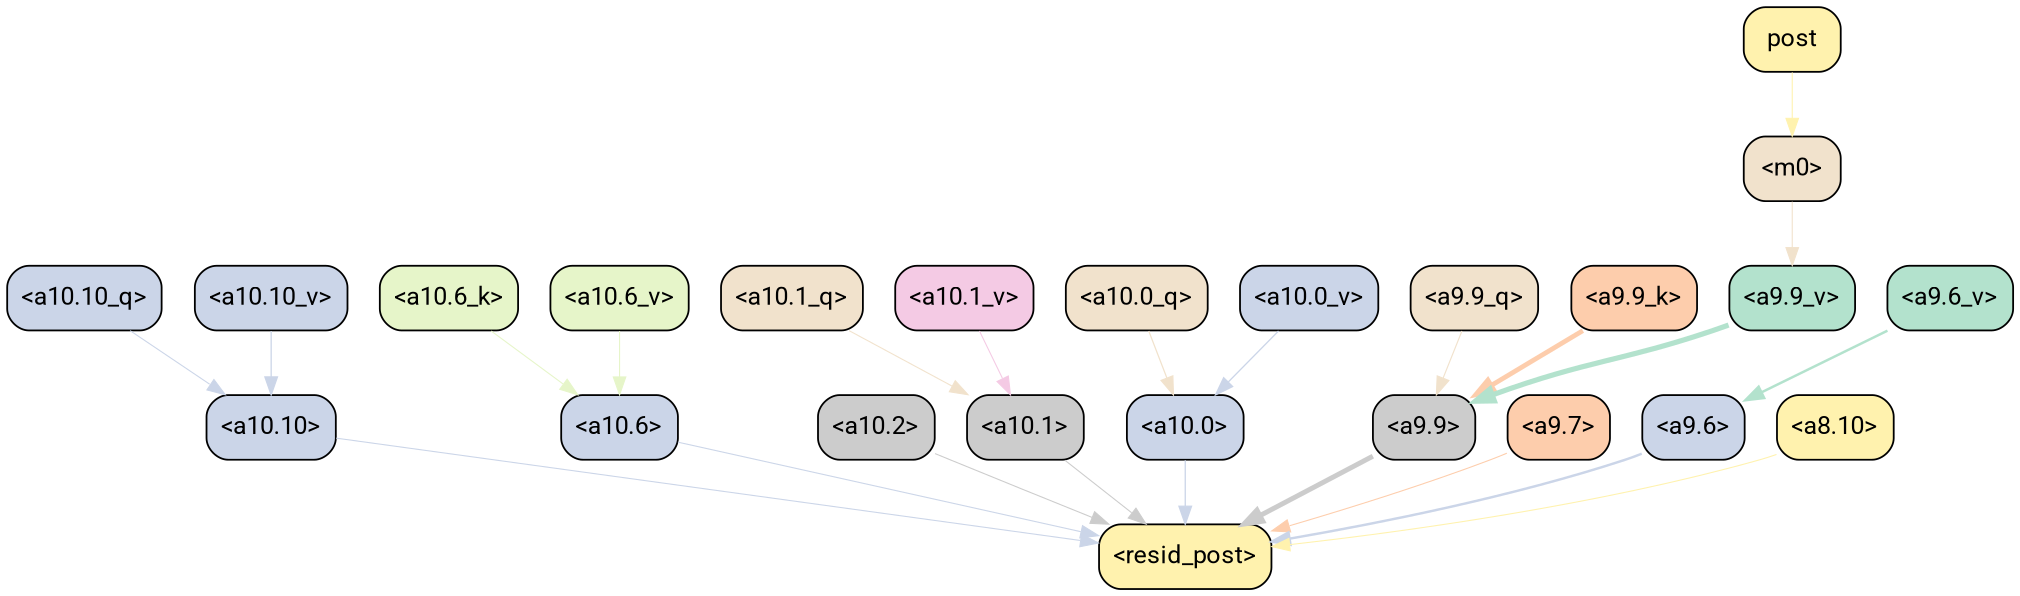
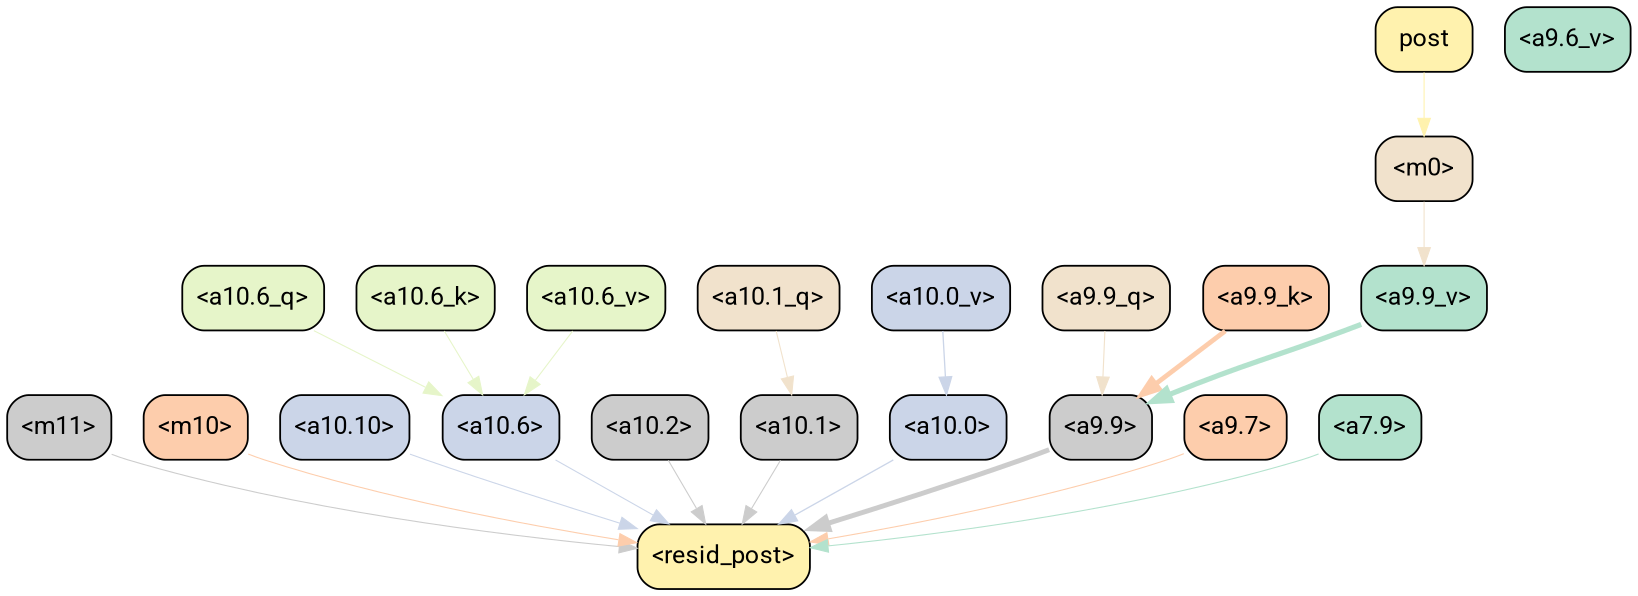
  strict digraph {
    fontname=Roboto
    splines=true
    node [color=black fillcolor="#cbd5e8" fontname=Roboto shape=box style="filled, rounded"]
    edge [color="#cbd5e8" fontname=Roboto penwidth=0.6]
+   "<m11>" [fillcolor="#cccccc"]
    "<resid_post>" [fillcolor="#fff2ae"]
+   "<m10>" [fillcolor="#fdcdac"]
    "<a10.10>"
    "<a10.6>"
    "<a10.2>" [fillcolor="#cccccc"]
    "<a10.1>" [fillcolor="#cccccc"]
    "<a10.0>"
    "<a9.9>" [fillcolor="#cccccc"]
    "<a9.7>" [fillcolor="#fdcdac"]
-   "<a9.6>"
-   "<a8.10>" [fillcolor="#fff2ae"]
-   "<a10.10_q>"
+   "<a7.9>" [fillcolor="#b3e2cd"]
+   "<a10.6_q>" [fillcolor="#e6f5c9"]
    "<a10.1_q>" [fillcolor="#f1e2cc"]
-   "<a10.0_q>" [fillcolor="#f1e2cc"]
    "<a10.6_k>" [fillcolor="#e6f5c9"]
-   "<a10.10_v>"
    "<a10.6_v>" [fillcolor="#e6f5c9"]
-   "<a10.1_v>" [fillcolor="#f4cae4"]
    "<a10.0_v>"
    "<a9.9_q>" [fillcolor="#f1e2cc"]
    "<a9.9_k>" [fillcolor="#fdcdac"]
    "<a9.9_v>" [fillcolor="#b3e2cd"]
    "<a9.6_v>" [fillcolor="#b3e2cd"]
    "<m0>" [fillcolor="#f1e2cc"]
    n28 [fillcolor="#fff2ae" label=post]
+   "<m11>" -> "<resid_post>" [color="#cccccc"]
+   "<m10>" -> "<resid_post>" [color="#fdcdac"]
    "<a10.10>" -> "<resid_post>"
    "<a10.6>" -> "<resid_post>"
    "<a10.2>" -> "<resid_post>" [color="#cccccc"]
    "<a10.1>" -> "<resid_post>" [color="#cccccc"]
    "<a10.0>" -> "<resid_post>" [penwidth=0.7362499237060547]
    "<a9.9>" -> "<resid_post>" [color="#cccccc" penwidth=2.76039457321167]
    "<a9.7>" -> "<resid_post>" [color="#fdcdac"]
-   "<a9.6>" -> "<resid_post>" [penwidth=1.3750720024108887]
-   "<a8.10>" -> "<resid_post>" [color="#fff2ae"]
-   "<a10.10_q>" -> "<a10.10>"
+   "<a7.9>" -> "<resid_post>" [color="#b3e2cd"]
+   "<a10.6_q>" -> "<a10.6>" [color="#e6f5c9"]
    "<a10.1_q>" -> "<a10.1>" [color="#f1e2cc"]
-   "<a10.0_q>" -> "<a10.0>" [color="#f1e2cc" penwidth=0.6948137283325195]
    "<a10.6_k>" -> "<a10.6>" [color="#e6f5c9"]
-   "<a10.10_v>" -> "<a10.10>" [penwidth=0.719883918762207]
    "<a10.6_v>" -> "<a10.6>" [color="#e6f5c9"]
-   "<a10.1_v>" -> "<a10.1>" [color="#f4cae4"]
    "<a10.0_v>" -> "<a10.0>" [penwidth=0.732755184173584]
    "<a9.9_q>" -> "<a9.9>" [color="#f1e2cc" penwidth=0.6345546245574951]
    "<a9.9_k>" -> "<a9.9>" [color="#fdcdac" penwidth=2.6677601635456085]
    "<a9.9_v>" -> "<a9.9>" [color="#b3e2cd" penwidth=2.905421409755945]
-   "<a9.6_v>" -> "<a9.6>" [color="#b3e2cd" penwidth=1.395753264427185]
    "<m0>" -> "<a9.9_v>" [color="#f1e2cc"]
    n28 -> "<m0>" [color="#fff2ae"]
  }
